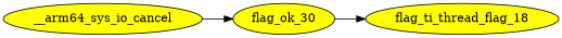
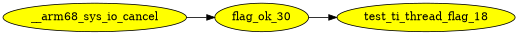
  digraph {
    fontname="DejaVu Serif"
    rankdir=LR
    node [fillcolor=yellow fontname="DejaVu Serif" style=filled]
    edge [fontname="DejaVu Serif"]
    n1 [label=flag_ok_30]
-   __arm64_sys_io_cancel
-   test_ti_thread_flag_18 [label=flag_ti_thread_flag_18]
+   __arm64_sys_io_cancel [label=__arm68_sys_io_cancel]
+   test_ti_thread_flag_18
    n1 -> test_ti_thread_flag_18 [edgeid=2]
    __arm64_sys_io_cancel -> n1 [edgeid=1]
  }
